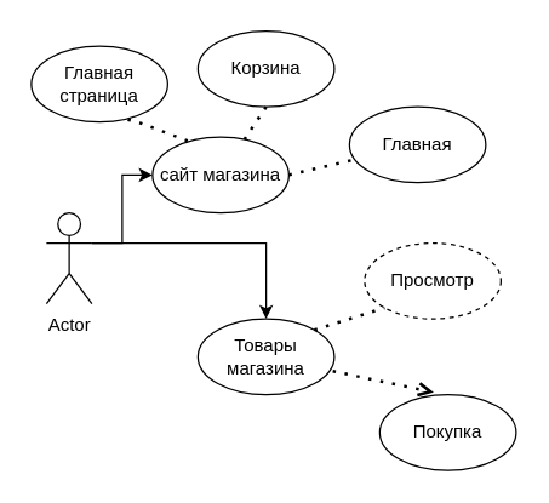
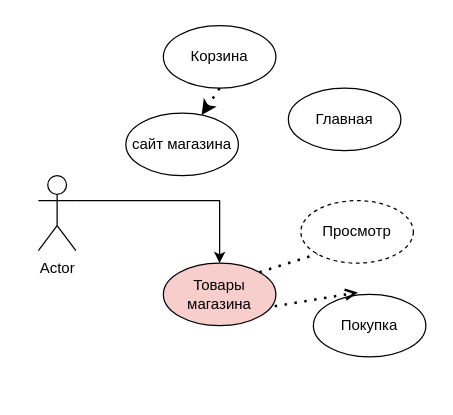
  <mxCell id="0" />
  <mxCell id="1" parent="0" />
- <mxCell id="2" style="edgeStyle=orthogonalEdgeStyle;rounded=0;orthogonalLoop=1;jettySize=auto;html=1;exitX=1;exitY=0.333;exitDx=0;exitDy=0;exitPerimeter=0;" edge="1" parent="1" source="4" target="5"><mxGeometry relative="1" as="geometry" /></mxCell>
  <mxCell id="3" style="edgeStyle=orthogonalEdgeStyle;rounded=0;orthogonalLoop=1;jettySize=auto;html=1;exitX=1;exitY=0.333;exitDx=0;exitDy=0;exitPerimeter=0;entryX=0.5;entryY=0;entryDx=0;entryDy=0;" edge="1" parent="1" source="4" target="8"><mxGeometry relative="1" as="geometry"><Array as="points"><mxPoint x="175" y="160" /></Array></mxGeometry></mxCell>
  <mxCell id="4" value="Actor" style="shape=umlActor;verticalLabelPosition=bottom;verticalAlign=top;html=1;outlineConnect=0;" vertex="1" parent="1"><mxGeometry x="30" y="140" width="30" height="60" as="geometry" /></mxCell>
  <mxCell id="5" value="сайт магазина" style="ellipse;whiteSpace=wrap;html=1;" vertex="1" parent="1"><mxGeometry x="100" y="90" width="90" height="50" as="geometry" /></mxCell>
- <mxCell id="6" value="Покупка" style="ellipse;whiteSpace=wrap;html=1;" vertex="1" parent="1"><mxGeometry x="250" y="260" width="90" height="50" as="geometry" /></mxCell>
+ <mxCell id="6" value="Покупка" style="ellipse;whiteSpace=wrap;html=1;" vertex="1" parent="1"><mxGeometry x="250" y="235" width="90" height="50" as="geometry" /></mxCell>
  <mxCell id="7" value="Просмотр" style="ellipse;whiteSpace=wrap;html=1;dashed=1;" vertex="1" parent="1"><mxGeometry x="240" y="160" width="90" height="50" as="geometry" /></mxCell>
- <mxCell id="8" value="Товары магазина" style="ellipse;whiteSpace=wrap;html=1;" vertex="1" parent="1"><mxGeometry x="130" y="210" width="90" height="50" as="geometry" /></mxCell>
+ <mxCell id="8" value="Товары магазина" style="ellipse;whiteSpace=wrap;html=1;fillColor=#f8cecc;" vertex="1" parent="1"><mxGeometry x="130" y="210" width="90" height="50" as="geometry" /></mxCell>
  <mxCell id="9" value="Главная" style="ellipse;whiteSpace=wrap;html=1;" vertex="1" parent="1"><mxGeometry x="230" y="70" width="90" height="50" as="geometry" /></mxCell>
  <mxCell id="10" value="Корзина" style="ellipse;whiteSpace=wrap;html=1;" vertex="1" parent="1"><mxGeometry x="130" y="20" width="90" height="50" as="geometry" /></mxCell>
- <mxCell id="11" value="Главная страница" style="ellipse;whiteSpace=wrap;html=1;" vertex="1" parent="1"><mxGeometry x="20" y="30" width="90" height="50" as="geometry" /></mxCell>
- <mxCell id="12" value="" style="endArrow=none;dashed=1;html=1;dashPattern=1 3;strokeWidth=2;rounded=0;exitX=0.707;exitY=0.97;exitDx=0;exitDy=0;exitPerimeter=0;entryX=0.278;entryY=0.063;entryDx=0;entryDy=0;entryPerimeter=0;" edge="1" parent="1" source="11" target="5"><mxGeometry width="50" height="50" relative="1" as="geometry"><mxPoint x="290" y="230" as="sourcePoint" /><mxPoint x="340" y="180" as="targetPoint" /><Array as="points"><mxPoint x="90" y="80" /></Array></mxGeometry></mxCell>
- <mxCell id="13" value="" style="endArrow=none;dashed=1;html=1;dashPattern=1 3;strokeWidth=2;rounded=0;exitX=0.5;exitY=1;exitDx=0;exitDy=0;" edge="1" parent="1" source="10" target="5"><mxGeometry width="50" height="50" relative="1" as="geometry"><mxPoint x="290" y="230" as="sourcePoint" /><mxPoint x="340" y="180" as="targetPoint" /></mxGeometry></mxCell>
- <mxCell id="14" value="" style="endArrow=none;dashed=1;html=1;dashPattern=1 3;strokeWidth=2;rounded=0;exitX=1;exitY=0.5;exitDx=0;exitDy=0;" edge="1" parent="1" source="5" target="9"><mxGeometry width="50" height="50" relative="1" as="geometry"><mxPoint x="290" y="230" as="sourcePoint" /><mxPoint x="340" y="180" as="targetPoint" /></mxGeometry></mxCell>
+ <mxCell id="13" value="" style="endArrow=classic;dashed=1;html=1;dashPattern=1 3;strokeWidth=2;rounded=0;exitX=0.5;exitY=1;exitDx=0;exitDy=0;" edge="1" parent="1" source="10" target="5"><mxGeometry width="50" height="50" relative="1" as="geometry"><mxPoint x="290" y="230" as="sourcePoint" /><mxPoint x="340" y="180" as="targetPoint" /></mxGeometry></mxCell>
  <mxCell id="15" value="" style="endArrow=none;dashed=1;html=1;dashPattern=1 3;strokeWidth=2;rounded=0;exitX=1;exitY=0;exitDx=0;exitDy=0;entryX=0;entryY=1;entryDx=0;entryDy=0;" edge="1" parent="1" source="8" target="7"><mxGeometry width="50" height="50" relative="1" as="geometry"><mxPoint x="290" y="230" as="sourcePoint" /><mxPoint x="260" y="200" as="targetPoint" /></mxGeometry></mxCell>
  <mxCell id="16" value="" style="endArrow=open;dashed=1;html=1;dashPattern=1 3;strokeWidth=2;rounded=0;exitX=0.989;exitY=0.69;exitDx=0;exitDy=0;exitPerimeter=0;entryX=0.396;entryY=-0.03;entryDx=0;entryDy=0;entryPerimeter=0;" edge="1" parent="1" source="8" target="6"><mxGeometry width="50" height="50" relative="1" as="geometry"><mxPoint x="290" y="230" as="sourcePoint" /><mxPoint x="340" y="180" as="targetPoint" /></mxGeometry></mxCell>
